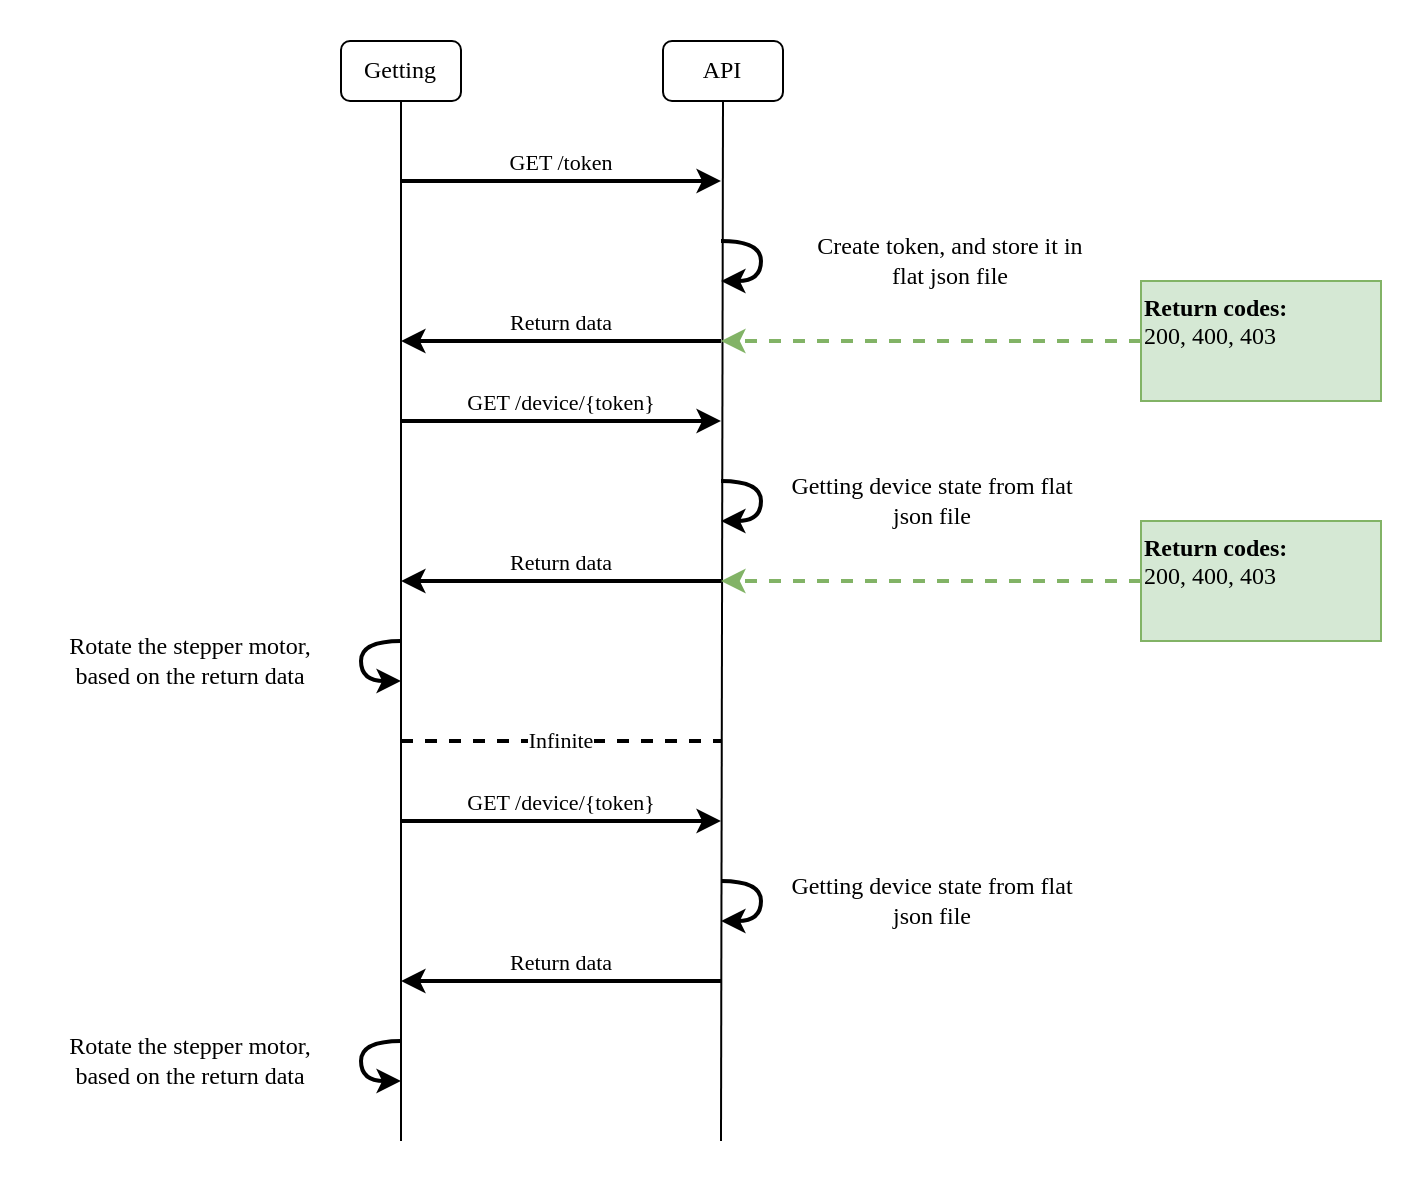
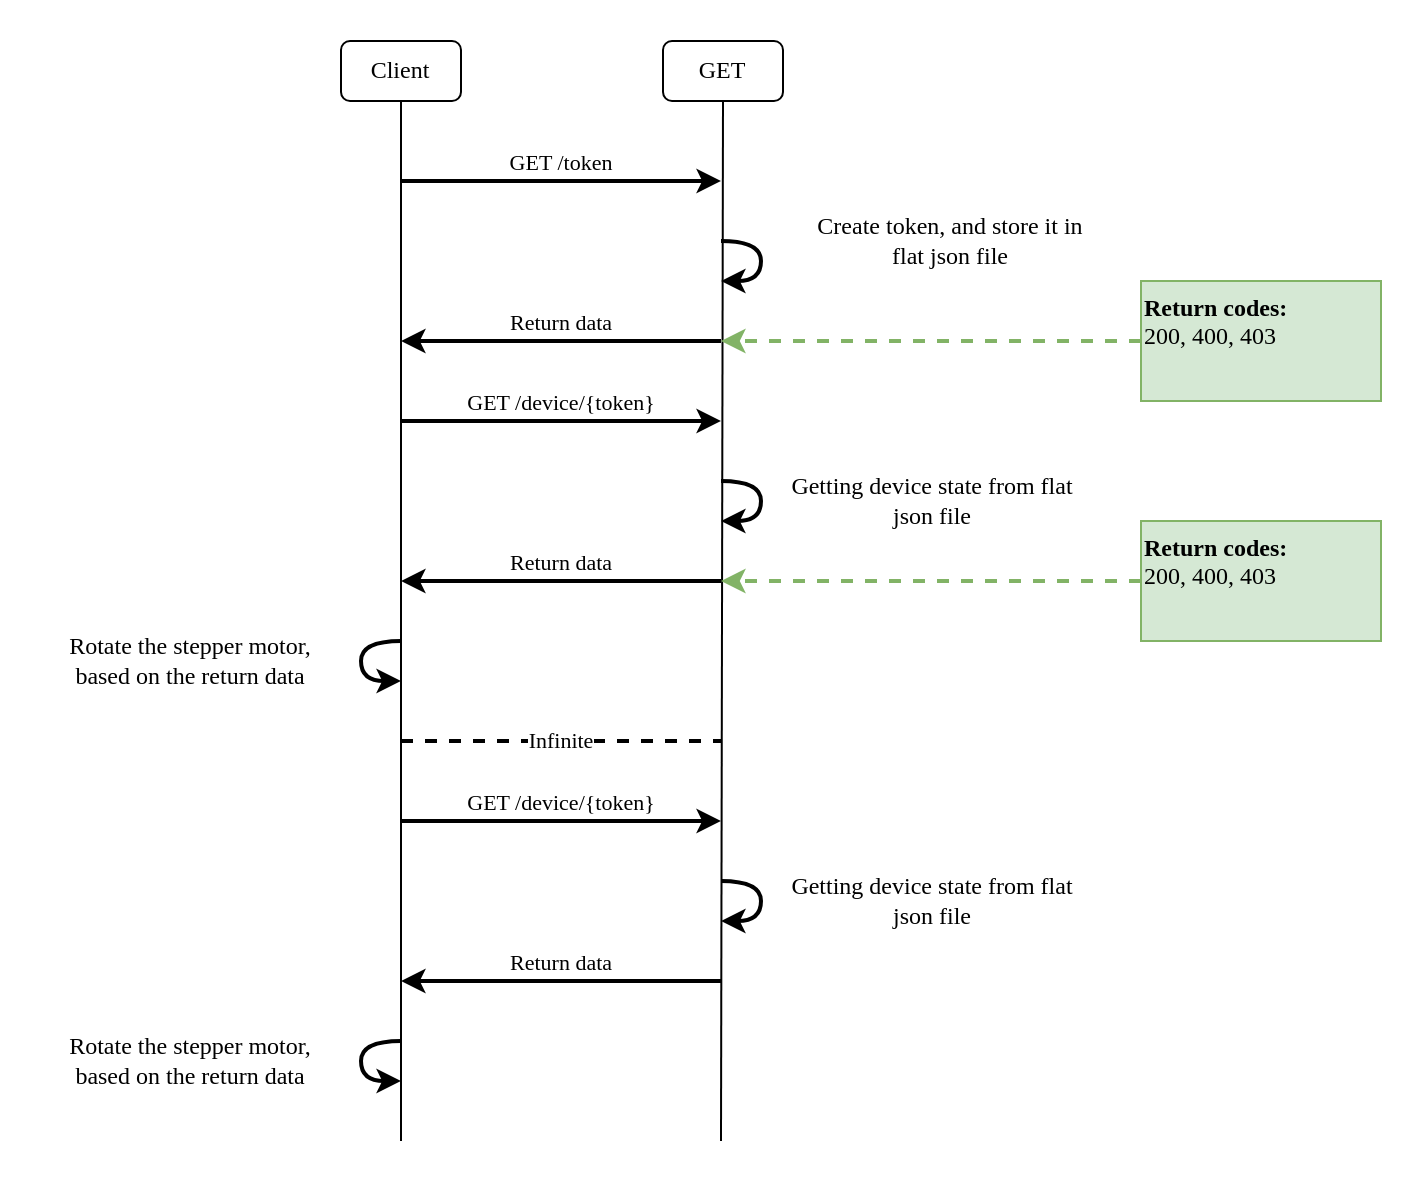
  <mxCell id="0" />
  <mxCell id="1" parent="0" />
  <mxCell id="2" value="" style="endArrow=none;html=1;strokeWidth=1;" edge="1" parent="1"><mxGeometry width="50" height="50" relative="1" as="geometry"><mxPoint x="200" y="570" as="sourcePoint" /><mxPoint x="200" y="50" as="targetPoint" /></mxGeometry></mxCell>
- <mxCell id="3" value="Getting" style="rounded=1;whiteSpace=wrap;html=1;fontFamily=Ubuntu;" vertex="1" parent="1"><mxGeometry x="170" y="20" width="60" height="30" as="geometry" /></mxCell>
+ <mxCell id="3" value="Client" style="rounded=1;whiteSpace=wrap;html=1;fontFamily=Ubuntu;" vertex="1" parent="1"><mxGeometry x="170" y="20" width="60" height="30" as="geometry" /></mxCell>
  <mxCell id="4" value="" style="endArrow=none;html=1;strokeWidth=1;" edge="1" parent="1"><mxGeometry width="50" height="50" relative="1" as="geometry"><mxPoint x="360" y="570" as="sourcePoint" /><mxPoint x="361" y="50" as="targetPoint" /></mxGeometry></mxCell>
- <mxCell id="5" value="API" style="rounded=1;whiteSpace=wrap;html=1;fontFamily=Ubuntu;" vertex="1" parent="1"><mxGeometry x="331" y="20" width="60" height="30" as="geometry" /></mxCell>
+ <mxCell id="5" value="GET" style="rounded=1;whiteSpace=wrap;html=1;fontFamily=Ubuntu;" vertex="1" parent="1"><mxGeometry x="331" y="20" width="60" height="30" as="geometry" /></mxCell>
  <mxCell id="6" value="GET /token" style="endArrow=classic;html=1;strokeWidth=2;verticalAlign=bottom;fontFamily=Ubuntu;" edge="1" parent="1"><mxGeometry width="50" height="50" relative="1" as="geometry"><mxPoint x="200" y="90" as="sourcePoint" /><mxPoint x="360" y="90" as="targetPoint" /></mxGeometry></mxCell>
  <mxCell id="7" value="Return data" style="endArrow=classic;html=1;strokeWidth=2;verticalAlign=bottom;fontFamily=Ubuntu;" edge="1" parent="1"><mxGeometry width="50" height="50" relative="1" as="geometry"><mxPoint x="360" y="170" as="sourcePoint" /><mxPoint x="200" y="170" as="targetPoint" /></mxGeometry></mxCell>
  <mxCell id="8" style="rounded=0;orthogonalLoop=1;jettySize=auto;html=1;strokeWidth=2;fontFamily=Ubuntu;fillColor=#d5e8d4;strokeColor=#82b366;dashed=1;" edge="1" parent="1" source="9"><mxGeometry relative="1" as="geometry"><mxPoint x="360" y="170" as="targetPoint" /></mxGeometry></mxCell>
  <mxCell id="9" value="&lt;b&gt;&lt;span style=&quot;white-space: normal&quot;&gt;Return codes:&lt;/span&gt;&lt;br style=&quot;white-space: normal&quot;&gt;&lt;/b&gt;&lt;span style=&quot;white-space: normal&quot;&gt;200, 400, 403&lt;br&gt;&lt;br&gt;&lt;/span&gt;" style="rounded=0;whiteSpace=wrap;html=1;fontFamily=Ubuntu;align=left;verticalAlign=top;fillColor=#d5e8d4;strokeColor=#82b366;" vertex="1" parent="1"><mxGeometry x="570" y="140" width="120" height="60" as="geometry" /></mxCell>
  <mxCell id="10" value="" style="curved=1;endArrow=classic;html=1;strokeWidth=2;fontFamily=Ubuntu;" edge="1" parent="1"><mxGeometry width="50" height="50" relative="1" as="geometry"><mxPoint x="360" y="120" as="sourcePoint" /><mxPoint x="360" y="140" as="targetPoint" /><Array as="points"><mxPoint x="380" y="120" /><mxPoint x="380" y="140" /></Array></mxGeometry></mxCell>
- <mxCell id="11" value="Create token, and store it in flat json file" style="text;html=1;strokeColor=none;fillColor=none;align=center;verticalAlign=middle;whiteSpace=wrap;rounded=0;fontFamily=Ubuntu;" vertex="1" parent="1"><mxGeometry x="400" y="120" width="150" height="20" as="geometry" /></mxCell>
+ <mxCell id="11" value="Create token, and store it in flat json file" style="text;html=1;strokeColor=none;fillColor=none;align=center;verticalAlign=middle;whiteSpace=wrap;rounded=0;fontFamily=Ubuntu;" vertex="1" parent="1"><mxGeometry x="400" y="110" width="150" height="20" as="geometry" /></mxCell>
  <mxCell id="12" value="GET /device/{token}" style="endArrow=classic;html=1;strokeWidth=2;verticalAlign=bottom;fontFamily=Ubuntu;" edge="1" parent="1"><mxGeometry width="50" height="50" relative="1" as="geometry"><mxPoint x="200" y="210" as="sourcePoint" /><mxPoint x="360" y="210" as="targetPoint" /></mxGeometry></mxCell>
  <mxCell id="13" value="" style="curved=1;endArrow=classic;html=1;strokeWidth=2;fontFamily=Ubuntu;" edge="1" parent="1"><mxGeometry width="50" height="50" relative="1" as="geometry"><mxPoint x="360" y="240" as="sourcePoint" /><mxPoint x="360" y="260" as="targetPoint" /><Array as="points"><mxPoint x="380" y="240" /><mxPoint x="380" y="260" /></Array></mxGeometry></mxCell>
  <mxCell id="14" value="Getting device state from flat json file" style="text;html=1;strokeColor=none;fillColor=none;align=center;verticalAlign=middle;whiteSpace=wrap;rounded=0;fontFamily=Ubuntu;" vertex="1" parent="1"><mxGeometry x="391" y="240" width="150" height="20" as="geometry" /></mxCell>
  <mxCell id="15" value="Return data" style="endArrow=classic;html=1;strokeWidth=2;verticalAlign=bottom;fontFamily=Ubuntu;" edge="1" parent="1"><mxGeometry width="50" height="50" relative="1" as="geometry"><mxPoint x="360" y="290" as="sourcePoint" /><mxPoint x="200" y="290" as="targetPoint" /></mxGeometry></mxCell>
  <mxCell id="16" value="" style="curved=1;endArrow=classic;html=1;strokeWidth=2;fontFamily=Ubuntu;" edge="1" parent="1"><mxGeometry width="50" height="50" relative="1" as="geometry"><mxPoint x="200" y="320" as="sourcePoint" /><mxPoint x="200" y="340" as="targetPoint" /><Array as="points"><mxPoint x="180" y="320" /><mxPoint x="180" y="340" /></Array></mxGeometry></mxCell>
  <mxCell id="17" value="Rotate the stepper motor, based on the return data" style="text;html=1;strokeColor=none;fillColor=none;align=center;verticalAlign=middle;whiteSpace=wrap;rounded=0;fontFamily=Ubuntu;" vertex="1" parent="1"><mxGeometry x="20" y="320" width="150" height="20" as="geometry" /></mxCell>
  <mxCell id="18" value="Infinite" style="endArrow=none;dashed=1;html=1;strokeWidth=2;fontFamily=Ubuntu;" edge="1" parent="1"><mxGeometry width="50" height="50" relative="1" as="geometry"><mxPoint x="200" y="370" as="sourcePoint" /><mxPoint x="360" y="370" as="targetPoint" /></mxGeometry></mxCell>
  <mxCell id="19" value="GET /device/{token}" style="endArrow=classic;html=1;strokeWidth=2;verticalAlign=bottom;fontFamily=Ubuntu;" edge="1" parent="1"><mxGeometry width="50" height="50" relative="1" as="geometry"><mxPoint x="200" y="410" as="sourcePoint" /><mxPoint x="360" y="410" as="targetPoint" /></mxGeometry></mxCell>
  <mxCell id="20" value="" style="curved=1;endArrow=classic;html=1;strokeWidth=2;fontFamily=Ubuntu;" edge="1" parent="1"><mxGeometry width="50" height="50" relative="1" as="geometry"><mxPoint x="360" y="440" as="sourcePoint" /><mxPoint x="360" y="460" as="targetPoint" /><Array as="points"><mxPoint x="380" y="440" /><mxPoint x="380" y="460" /></Array></mxGeometry></mxCell>
  <mxCell id="21" value="Getting device state from flat json file" style="text;html=1;strokeColor=none;fillColor=none;align=center;verticalAlign=middle;whiteSpace=wrap;rounded=0;fontFamily=Ubuntu;" vertex="1" parent="1"><mxGeometry x="391" y="440" width="150" height="20" as="geometry" /></mxCell>
  <mxCell id="22" value="Return data" style="endArrow=classic;html=1;strokeWidth=2;verticalAlign=bottom;fontFamily=Ubuntu;" edge="1" parent="1"><mxGeometry width="50" height="50" relative="1" as="geometry"><mxPoint x="360" y="490" as="sourcePoint" /><mxPoint x="200" y="490" as="targetPoint" /></mxGeometry></mxCell>
  <mxCell id="23" value="" style="curved=1;endArrow=classic;html=1;strokeWidth=2;fontFamily=Ubuntu;" edge="1" parent="1"><mxGeometry width="50" height="50" relative="1" as="geometry"><mxPoint x="200" y="520" as="sourcePoint" /><mxPoint x="200" y="540" as="targetPoint" /><Array as="points"><mxPoint x="180" y="520" /><mxPoint x="180" y="540" /></Array></mxGeometry></mxCell>
  <mxCell id="24" value="Rotate the stepper motor, based on the return data" style="text;html=1;strokeColor=none;fillColor=none;align=center;verticalAlign=middle;whiteSpace=wrap;rounded=0;fontFamily=Ubuntu;" vertex="1" parent="1"><mxGeometry x="20" y="520" width="150" height="20" as="geometry" /></mxCell>
  <mxCell id="25" style="edgeStyle=none;rounded=0;orthogonalLoop=1;jettySize=auto;html=1;dashed=1;strokeWidth=2;fontFamily=Ubuntu;fillColor=#d5e8d4;strokeColor=#82b366;" edge="1" parent="1" source="26"><mxGeometry relative="1" as="geometry"><mxPoint x="360" y="290" as="targetPoint" /></mxGeometry></mxCell>
  <mxCell id="26" value="&lt;b&gt;&lt;span style=&quot;white-space: normal&quot;&gt;Return codes:&lt;/span&gt;&lt;br style=&quot;white-space: normal&quot;&gt;&lt;/b&gt;&lt;span style=&quot;white-space: normal&quot;&gt;200, 400, 403&lt;br&gt;&lt;br&gt;&lt;/span&gt;" style="rounded=0;whiteSpace=wrap;html=1;fontFamily=Ubuntu;align=left;verticalAlign=top;fillColor=#d5e8d4;strokeColor=#82b366;" vertex="1" parent="1"><mxGeometry x="570" y="260" width="120" height="60" as="geometry" /></mxCell>
